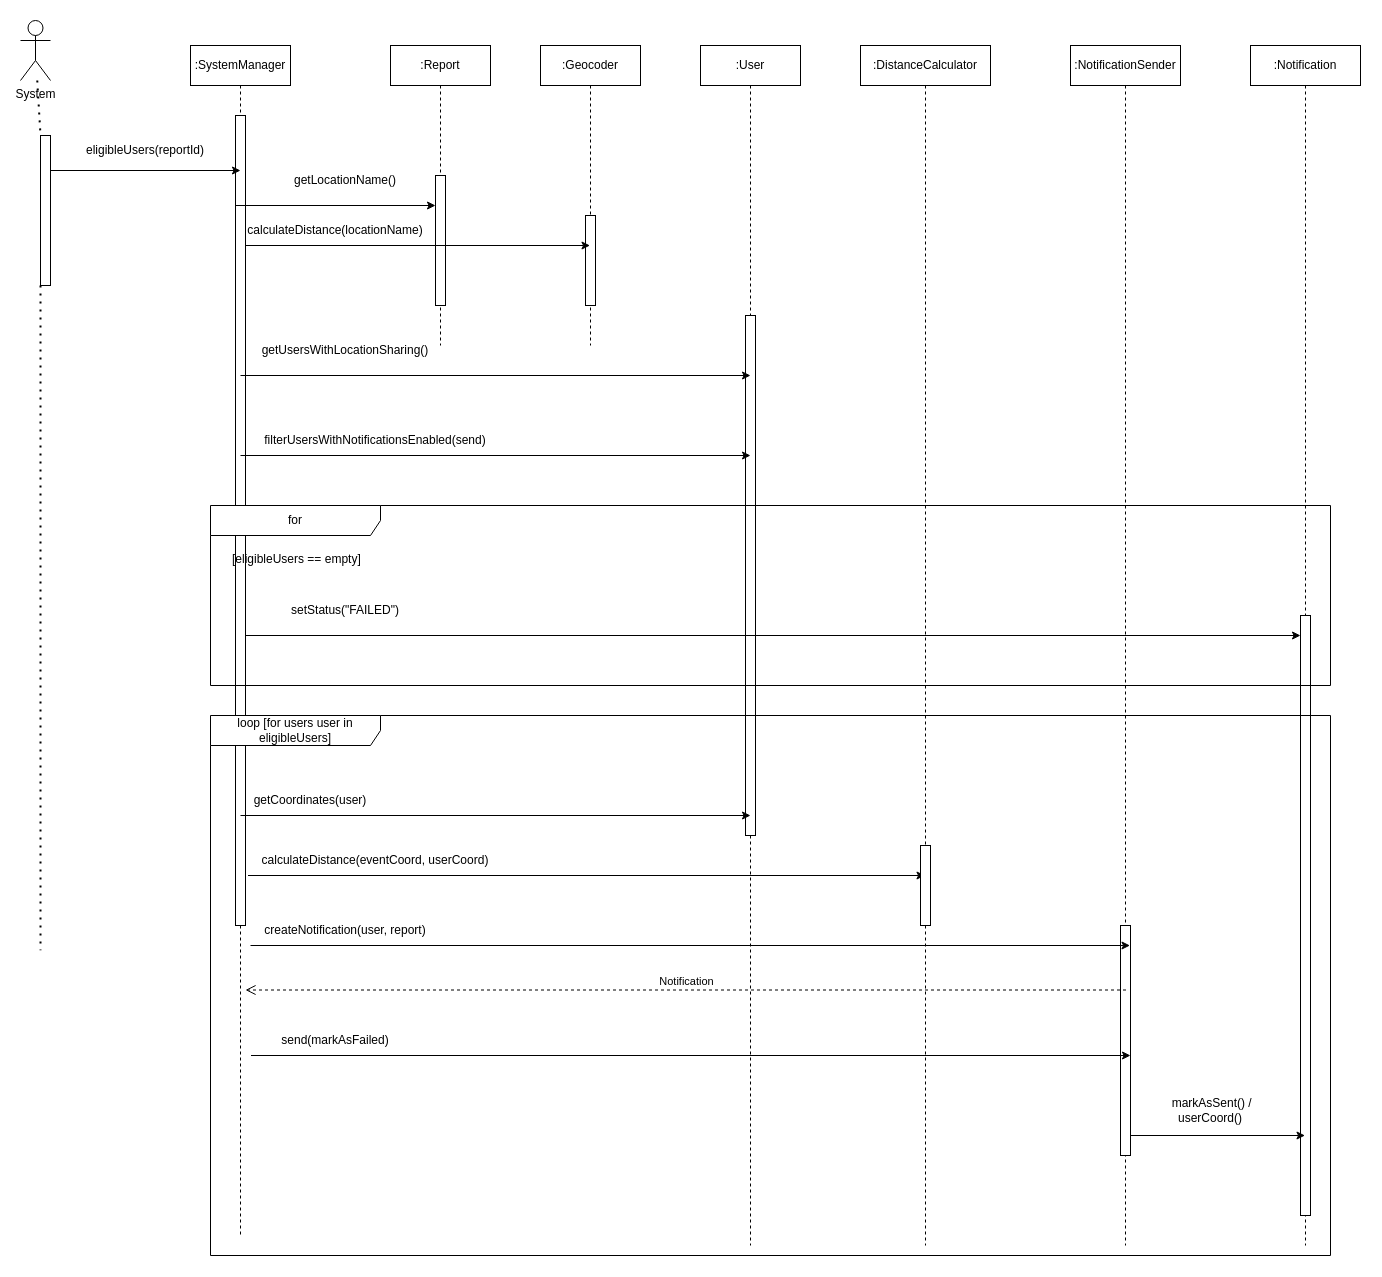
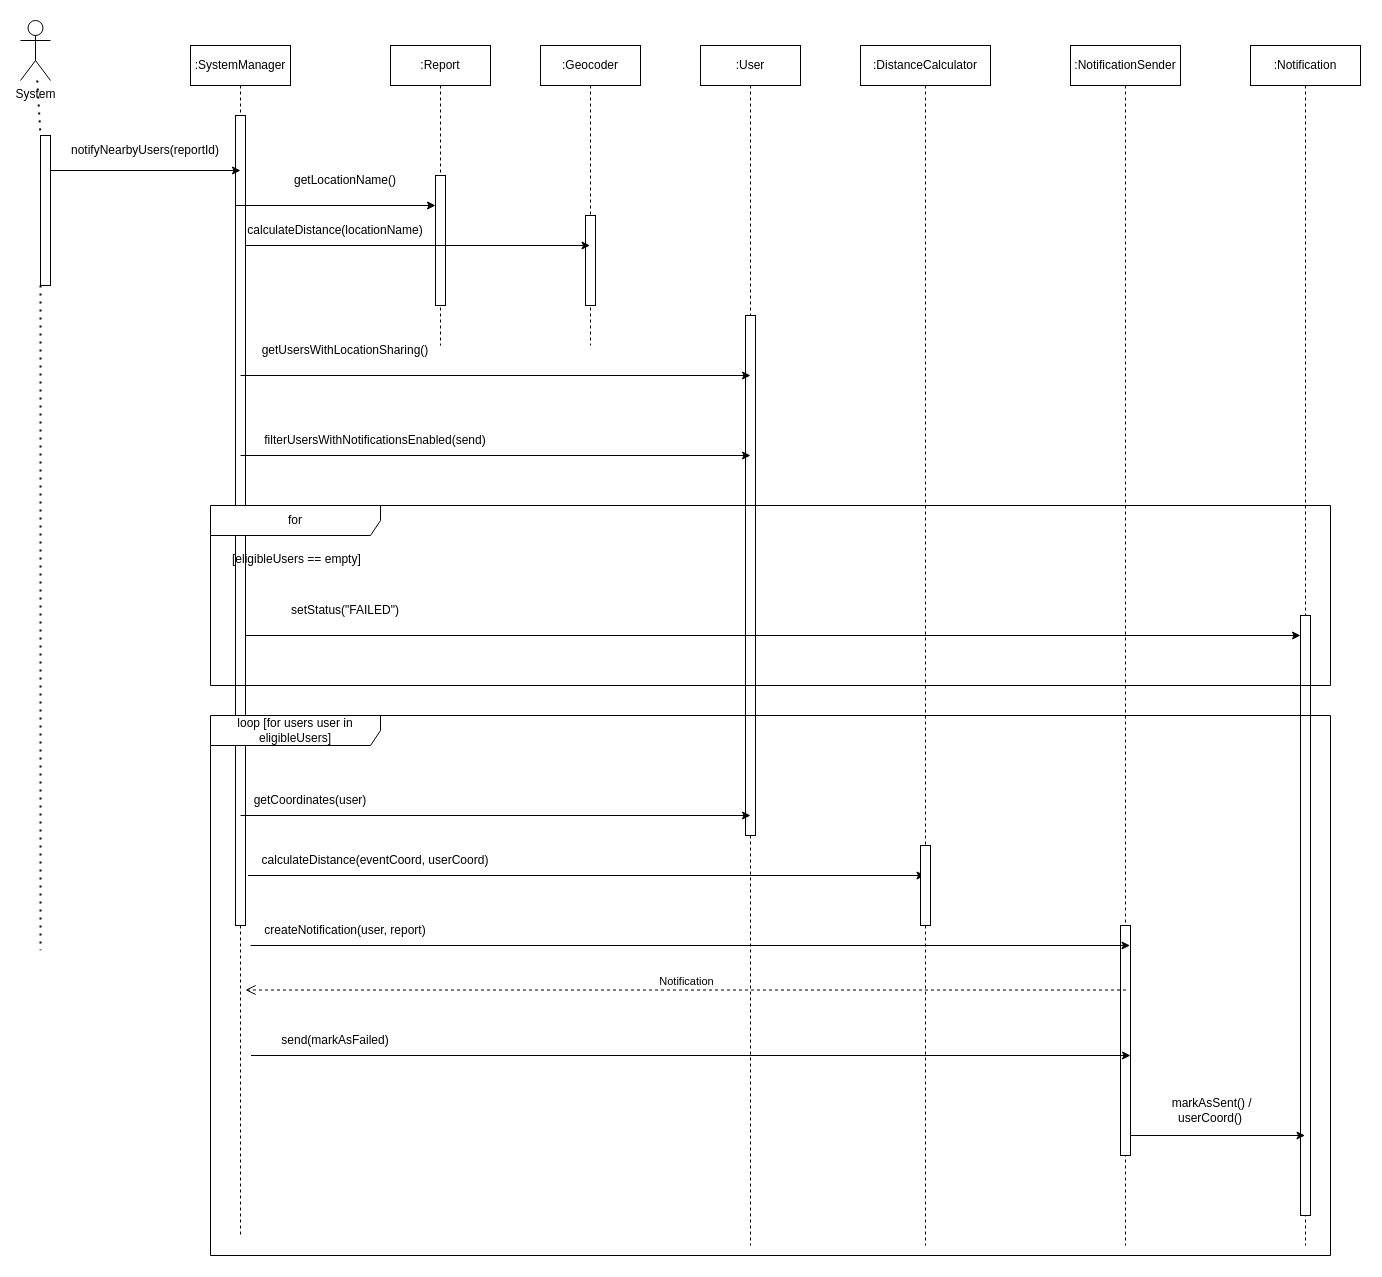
  <mxCell id="0" />
  <mxCell id="1" parent="0" />
  <mxCell id="2" value=":SystemManager" style="shape=umlLifeline;perimeter=lifelinePerimeter;whiteSpace=wrap;html=1;container=0;dropTarget=0;collapsible=0;recursiveResize=0;outlineConnect=0;portConstraint=eastwest;newEdgeStyle={&quot;edgeStyle&quot;:&quot;elbowEdgeStyle&quot;,&quot;elbow&quot;:&quot;vertical&quot;,&quot;curved&quot;:0,&quot;rounded&quot;:0};" vertex="1" parent="1"><mxGeometry x="190" y="45" width="100" height="1190" as="geometry" /></mxCell>
  <mxCell id="3" value="" style="html=1;points=[];perimeter=orthogonalPerimeter;outlineConnect=0;targetShapes=umlLifeline;portConstraint=eastwest;newEdgeStyle={&quot;edgeStyle&quot;:&quot;elbowEdgeStyle&quot;,&quot;elbow&quot;:&quot;vertical&quot;,&quot;curved&quot;:0,&quot;rounded&quot;:0};" vertex="1" parent="2"><mxGeometry x="45" y="70" width="10" height="810" as="geometry" /></mxCell>
  <mxCell id="4" value="System" style="shape=umlActor;verticalLabelPosition=bottom;verticalAlign=top;html=1;outlineConnect=0;" vertex="1" parent="1"><mxGeometry x="20" y="20" width="30" height="60" as="geometry" /></mxCell>
  <mxCell id="5" value=":Report" style="shape=umlLifeline;perimeter=lifelinePerimeter;whiteSpace=wrap;html=1;container=0;dropTarget=0;collapsible=0;recursiveResize=0;outlineConnect=0;portConstraint=eastwest;newEdgeStyle={&quot;edgeStyle&quot;:&quot;elbowEdgeStyle&quot;,&quot;elbow&quot;:&quot;vertical&quot;,&quot;curved&quot;:0,&quot;rounded&quot;:0};" vertex="1" parent="1"><mxGeometry x="390" y="45" width="100" height="300" as="geometry" /></mxCell>
  <mxCell id="6" value="" style="html=1;points=[];perimeter=orthogonalPerimeter;outlineConnect=0;targetShapes=umlLifeline;portConstraint=eastwest;newEdgeStyle={&quot;edgeStyle&quot;:&quot;elbowEdgeStyle&quot;,&quot;elbow&quot;:&quot;vertical&quot;,&quot;curved&quot;:0,&quot;rounded&quot;:0};" vertex="1" parent="5"><mxGeometry x="45" y="130" width="10" height="130" as="geometry" /></mxCell>
  <mxCell id="7" value=":Geocoder" style="shape=umlLifeline;perimeter=lifelinePerimeter;whiteSpace=wrap;html=1;container=0;dropTarget=0;collapsible=0;recursiveResize=0;outlineConnect=0;portConstraint=eastwest;newEdgeStyle={&quot;edgeStyle&quot;:&quot;elbowEdgeStyle&quot;,&quot;elbow&quot;:&quot;vertical&quot;,&quot;curved&quot;:0,&quot;rounded&quot;:0};" vertex="1" parent="1"><mxGeometry x="540" y="45" width="100" height="300" as="geometry" /></mxCell>
  <mxCell id="8" value="" style="html=1;points=[];perimeter=orthogonalPerimeter;outlineConnect=0;targetShapes=umlLifeline;portConstraint=eastwest;newEdgeStyle={&quot;edgeStyle&quot;:&quot;elbowEdgeStyle&quot;,&quot;elbow&quot;:&quot;vertical&quot;,&quot;curved&quot;:0,&quot;rounded&quot;:0};" vertex="1" parent="7"><mxGeometry x="45" y="170" width="10" height="90" as="geometry" /></mxCell>
  <mxCell id="9" value=":User" style="shape=umlLifeline;perimeter=lifelinePerimeter;whiteSpace=wrap;html=1;container=0;dropTarget=0;collapsible=0;recursiveResize=0;outlineConnect=0;portConstraint=eastwest;newEdgeStyle={&quot;edgeStyle&quot;:&quot;elbowEdgeStyle&quot;,&quot;elbow&quot;:&quot;vertical&quot;,&quot;curved&quot;:0,&quot;rounded&quot;:0};" vertex="1" parent="1"><mxGeometry x="700" y="45" width="100" height="1200" as="geometry" /></mxCell>
  <mxCell id="10" value="" style="html=1;points=[];perimeter=orthogonalPerimeter;outlineConnect=0;targetShapes=umlLifeline;portConstraint=eastwest;newEdgeStyle={&quot;edgeStyle&quot;:&quot;elbowEdgeStyle&quot;,&quot;elbow&quot;:&quot;vertical&quot;,&quot;curved&quot;:0,&quot;rounded&quot;:0};" vertex="1" parent="9"><mxGeometry x="45" y="270" width="10" height="520" as="geometry" /></mxCell>
  <mxCell id="11" value=":DistanceCalculator" style="shape=umlLifeline;perimeter=lifelinePerimeter;whiteSpace=wrap;html=1;container=0;dropTarget=0;collapsible=0;recursiveResize=0;outlineConnect=0;portConstraint=eastwest;newEdgeStyle={&quot;edgeStyle&quot;:&quot;elbowEdgeStyle&quot;,&quot;elbow&quot;:&quot;vertical&quot;,&quot;curved&quot;:0,&quot;rounded&quot;:0};" vertex="1" parent="1"><mxGeometry x="860" y="45" width="130" height="1200" as="geometry" /></mxCell>
  <mxCell id="12" value=":NotificationSender" style="shape=umlLifeline;perimeter=lifelinePerimeter;whiteSpace=wrap;html=1;container=0;dropTarget=0;collapsible=0;recursiveResize=0;outlineConnect=0;portConstraint=eastwest;newEdgeStyle={&quot;edgeStyle&quot;:&quot;elbowEdgeStyle&quot;,&quot;elbow&quot;:&quot;vertical&quot;,&quot;curved&quot;:0,&quot;rounded&quot;:0};" vertex="1" parent="1"><mxGeometry x="1070" y="45" width="110" height="1200" as="geometry" /></mxCell>
  <mxCell id="13" value="" style="html=1;points=[];perimeter=orthogonalPerimeter;outlineConnect=0;targetShapes=umlLifeline;portConstraint=eastwest;newEdgeStyle={&quot;edgeStyle&quot;:&quot;elbowEdgeStyle&quot;,&quot;elbow&quot;:&quot;vertical&quot;,&quot;curved&quot;:0,&quot;rounded&quot;:0};" vertex="1" parent="12"><mxGeometry x="50" y="880" width="10" height="230" as="geometry" /></mxCell>
  <mxCell id="14" value=":Notification" style="shape=umlLifeline;perimeter=lifelinePerimeter;whiteSpace=wrap;html=1;container=0;dropTarget=0;collapsible=0;recursiveResize=0;outlineConnect=0;portConstraint=eastwest;newEdgeStyle={&quot;edgeStyle&quot;:&quot;elbowEdgeStyle&quot;,&quot;elbow&quot;:&quot;vertical&quot;,&quot;curved&quot;:0,&quot;rounded&quot;:0};" vertex="1" parent="1"><mxGeometry x="1250" y="45" width="110" height="1200" as="geometry" /></mxCell>
  <mxCell id="15" value="" style="html=1;points=[];perimeter=orthogonalPerimeter;outlineConnect=0;targetShapes=umlLifeline;portConstraint=eastwest;newEdgeStyle={&quot;edgeStyle&quot;:&quot;elbowEdgeStyle&quot;,&quot;elbow&quot;:&quot;vertical&quot;,&quot;curved&quot;:0,&quot;rounded&quot;:0};" vertex="1" parent="14"><mxGeometry x="50" y="570" width="10" height="600" as="geometry" /></mxCell>
  <mxCell id="16" value="" style="endArrow=none;dashed=1;html=1;dashPattern=1 3;strokeWidth=2;rounded=0;" edge="1" parent="1" source="18"><mxGeometry width="50" height="50" relative="1" as="geometry"><mxPoint x="230" y="265" as="sourcePoint" /><mxPoint x="40" y="949.8" as="targetPoint" /></mxGeometry></mxCell>
  <mxCell id="17" value="" style="endArrow=none;dashed=1;html=1;dashPattern=1 3;strokeWidth=2;rounded=0;" edge="1" parent="1" source="4" target="18"><mxGeometry width="50" height="50" relative="1" as="geometry"><mxPoint x="45" y="95" as="sourcePoint" /><mxPoint x="40" y="949.8" as="targetPoint" /></mxGeometry></mxCell>
  <mxCell id="18" value="" style="html=1;points=[];perimeter=orthogonalPerimeter;outlineConnect=0;targetShapes=umlLifeline;portConstraint=eastwest;newEdgeStyle={&quot;edgeStyle&quot;:&quot;elbowEdgeStyle&quot;,&quot;elbow&quot;:&quot;vertical&quot;,&quot;curved&quot;:0,&quot;rounded&quot;:0};" vertex="1" parent="1"><mxGeometry x="40" y="135" width="10" height="150" as="geometry" /></mxCell>
  <mxCell id="19" value="" style="endArrow=classic;html=1;rounded=0;" edge="1" parent="1"><mxGeometry width="50" height="50" relative="1" as="geometry"><mxPoint x="50" y="170" as="sourcePoint" /><mxPoint x="240" y="170" as="targetPoint" /></mxGeometry></mxCell>
- <mxCell id="20" value="eligibleUsers(reportId)" style="text;html=1;align=center;verticalAlign=middle;whiteSpace=wrap;rounded=0;" vertex="1" parent="1"><mxGeometry x="50" y="135" width="190" height="30" as="geometry" /></mxCell>
+ <mxCell id="20" value="notifyNearbyUsers(reportId)" style="text;html=1;align=center;verticalAlign=middle;whiteSpace=wrap;rounded=0;" vertex="1" parent="1"><mxGeometry x="50" y="135" width="190" height="30" as="geometry" /></mxCell>
  <mxCell id="21" value="" style="endArrow=classic;html=1;rounded=0;" edge="1" parent="1"><mxGeometry width="50" height="50" relative="1" as="geometry"><mxPoint x="235" y="205" as="sourcePoint" /><mxPoint x="435" y="205" as="targetPoint" /></mxGeometry></mxCell>
  <mxCell id="22" value="getLocationName()" style="text;html=1;align=center;verticalAlign=middle;whiteSpace=wrap;rounded=0;" vertex="1" parent="1"><mxGeometry x="280" y="165" width="130" height="30" as="geometry" /></mxCell>
  <mxCell id="23" value="" style="endArrow=classic;html=1;rounded=0;" edge="1" parent="1" target="7"><mxGeometry width="50" height="50" relative="1" as="geometry"><mxPoint x="245" y="245" as="sourcePoint" /><mxPoint x="590" y="245" as="targetPoint" /></mxGeometry></mxCell>
  <mxCell id="24" value="calculateDistance(locationName)" style="text;html=1;align=center;verticalAlign=middle;whiteSpace=wrap;rounded=0;" vertex="1" parent="1"><mxGeometry x="270" y="215" width="130" height="30" as="geometry" /></mxCell>
  <mxCell id="25" value="" style="endArrow=classic;html=1;rounded=0;" edge="1" parent="1"><mxGeometry width="50" height="50" relative="1" as="geometry"><mxPoint x="240" y="375" as="sourcePoint" /><mxPoint x="750" y="375" as="targetPoint" /></mxGeometry></mxCell>
  <mxCell id="26" value="getUsersWithLocationSharing()" style="text;html=1;align=center;verticalAlign=middle;whiteSpace=wrap;rounded=0;" vertex="1" parent="1"><mxGeometry x="240" y="335" width="210" height="30" as="geometry" /></mxCell>
  <mxCell id="27" value="" style="endArrow=classic;html=1;rounded=0;" edge="1" parent="1"><mxGeometry width="50" height="50" relative="1" as="geometry"><mxPoint x="240" y="455" as="sourcePoint" /><mxPoint x="750" y="455" as="targetPoint" /></mxGeometry></mxCell>
  <mxCell id="28" value="filterUsersWithNotificationsEnabled(send)" style="text;html=1;align=center;verticalAlign=middle;whiteSpace=wrap;rounded=0;" vertex="1" parent="1"><mxGeometry x="220" y="425" width="310" height="30" as="geometry" /></mxCell>
  <mxCell id="29" value="" style="endArrow=classic;html=1;rounded=0;" edge="1" parent="1"><mxGeometry width="50" height="50" relative="1" as="geometry"><mxPoint x="240" y="815" as="sourcePoint" /><mxPoint x="750" y="815" as="targetPoint" /></mxGeometry></mxCell>
  <mxCell id="30" value="getCoordinates(user)" style="text;html=1;align=center;verticalAlign=middle;whiteSpace=wrap;rounded=0;" vertex="1" parent="1"><mxGeometry x="220" y="785" width="180" height="30" as="geometry" /></mxCell>
  <mxCell id="31" value="" style="endArrow=classic;html=1;rounded=0;" edge="1" parent="1"><mxGeometry width="50" height="50" relative="1" as="geometry"><mxPoint x="247.5" y="875" as="sourcePoint" /><mxPoint x="924.5" y="875" as="targetPoint" /></mxGeometry></mxCell>
  <mxCell id="32" value="calculateDistance(eventCoord, userCoord)" style="text;html=1;align=center;verticalAlign=middle;whiteSpace=wrap;rounded=0;" vertex="1" parent="1"><mxGeometry x="220" y="845" width="310" height="30" as="geometry" /></mxCell>
  <mxCell id="33" value="" style="endArrow=classic;html=1;rounded=0;" edge="1" parent="1"><mxGeometry width="50" height="50" relative="1" as="geometry"><mxPoint x="250" y="945" as="sourcePoint" /><mxPoint x="1129.5" y="945" as="targetPoint" /></mxGeometry></mxCell>
  <mxCell id="34" value="createNotification(user, report)" style="text;html=1;align=center;verticalAlign=middle;whiteSpace=wrap;rounded=0;" vertex="1" parent="1"><mxGeometry x="230" y="915" width="230" height="30" as="geometry" /></mxCell>
  <mxCell id="35" value="loop [for users user in eligibleUsers]" style="shape=umlFrame;whiteSpace=wrap;html=1;pointerEvents=0;recursiveResize=0;container=1;collapsible=0;width=170;" vertex="1" parent="1"><mxGeometry x="210" y="715" width="1120" height="540" as="geometry" /></mxCell>
  <mxCell id="36" value="Notification" style="html=1;verticalAlign=bottom;endArrow=open;dashed=1;endSize=8;curved=0;rounded=0;" edge="1" parent="35"><mxGeometry relative="1" as="geometry"><mxPoint x="915.5" y="274.5" as="sourcePoint" /><mxPoint x="35" y="274.5" as="targetPoint" /></mxGeometry></mxCell>
  <mxCell id="37" value="" style="endArrow=classic;html=1;rounded=0;" edge="1" parent="35"><mxGeometry width="50" height="50" relative="1" as="geometry"><mxPoint x="40.5" y="340" as="sourcePoint" /><mxPoint x="920" y="340" as="targetPoint" /></mxGeometry></mxCell>
  <mxCell id="38" value="send(markAsFailed)" style="text;html=1;align=center;verticalAlign=middle;whiteSpace=wrap;rounded=0;" vertex="1" parent="35"><mxGeometry x="10" y="310" width="230" height="30" as="geometry" /></mxCell>
  <mxCell id="39" value="&amp;nbsp;markAsSent() / userCoord()" style="text;html=1;align=center;verticalAlign=middle;whiteSpace=wrap;rounded=0;" vertex="1" parent="35"><mxGeometry x="940" y="380" width="120" height="30" as="geometry" /></mxCell>
  <mxCell id="40" value="" style="endArrow=classic;html=1;rounded=0;" edge="1" parent="35"><mxGeometry width="50" height="50" relative="1" as="geometry"><mxPoint x="920" y="420" as="sourcePoint" /><mxPoint x="1094.5" y="420" as="targetPoint" /></mxGeometry></mxCell>
  <mxCell id="41" value="" style="html=1;points=[];perimeter=orthogonalPerimeter;outlineConnect=0;targetShapes=umlLifeline;portConstraint=eastwest;newEdgeStyle={&quot;edgeStyle&quot;:&quot;elbowEdgeStyle&quot;,&quot;elbow&quot;:&quot;vertical&quot;,&quot;curved&quot;:0,&quot;rounded&quot;:0};" vertex="1" parent="35"><mxGeometry x="710" y="130" width="10" height="80" as="geometry" /></mxCell>
  <mxCell id="42" value="for" style="shape=umlFrame;whiteSpace=wrap;html=1;pointerEvents=0;recursiveResize=0;container=1;collapsible=0;width=170;" vertex="1" parent="1"><mxGeometry x="210" y="505" width="1120" height="180" as="geometry" /></mxCell>
  <mxCell id="43" value="[eligibleUsers == empty]" style="text;html=1;" vertex="1" parent="42"><mxGeometry width="170" height="20" relative="1" as="geometry"><mxPoint x="20" y="40" as="offset" /></mxGeometry></mxCell>
  <mxCell id="44" value="" style="endArrow=classic;html=1;rounded=0;" edge="1" parent="42"><mxGeometry width="50" height="50" relative="1" as="geometry"><mxPoint x="35" y="130" as="sourcePoint" /><mxPoint x="1090.0" y="130" as="targetPoint" /></mxGeometry></mxCell>
  <mxCell id="45" value="setStatus(&quot;FAILED&quot;)" style="text;html=1;align=center;verticalAlign=middle;whiteSpace=wrap;rounded=0;" vertex="1" parent="42"><mxGeometry x="50" y="90" width="170" height="30" as="geometry" /></mxCell>
